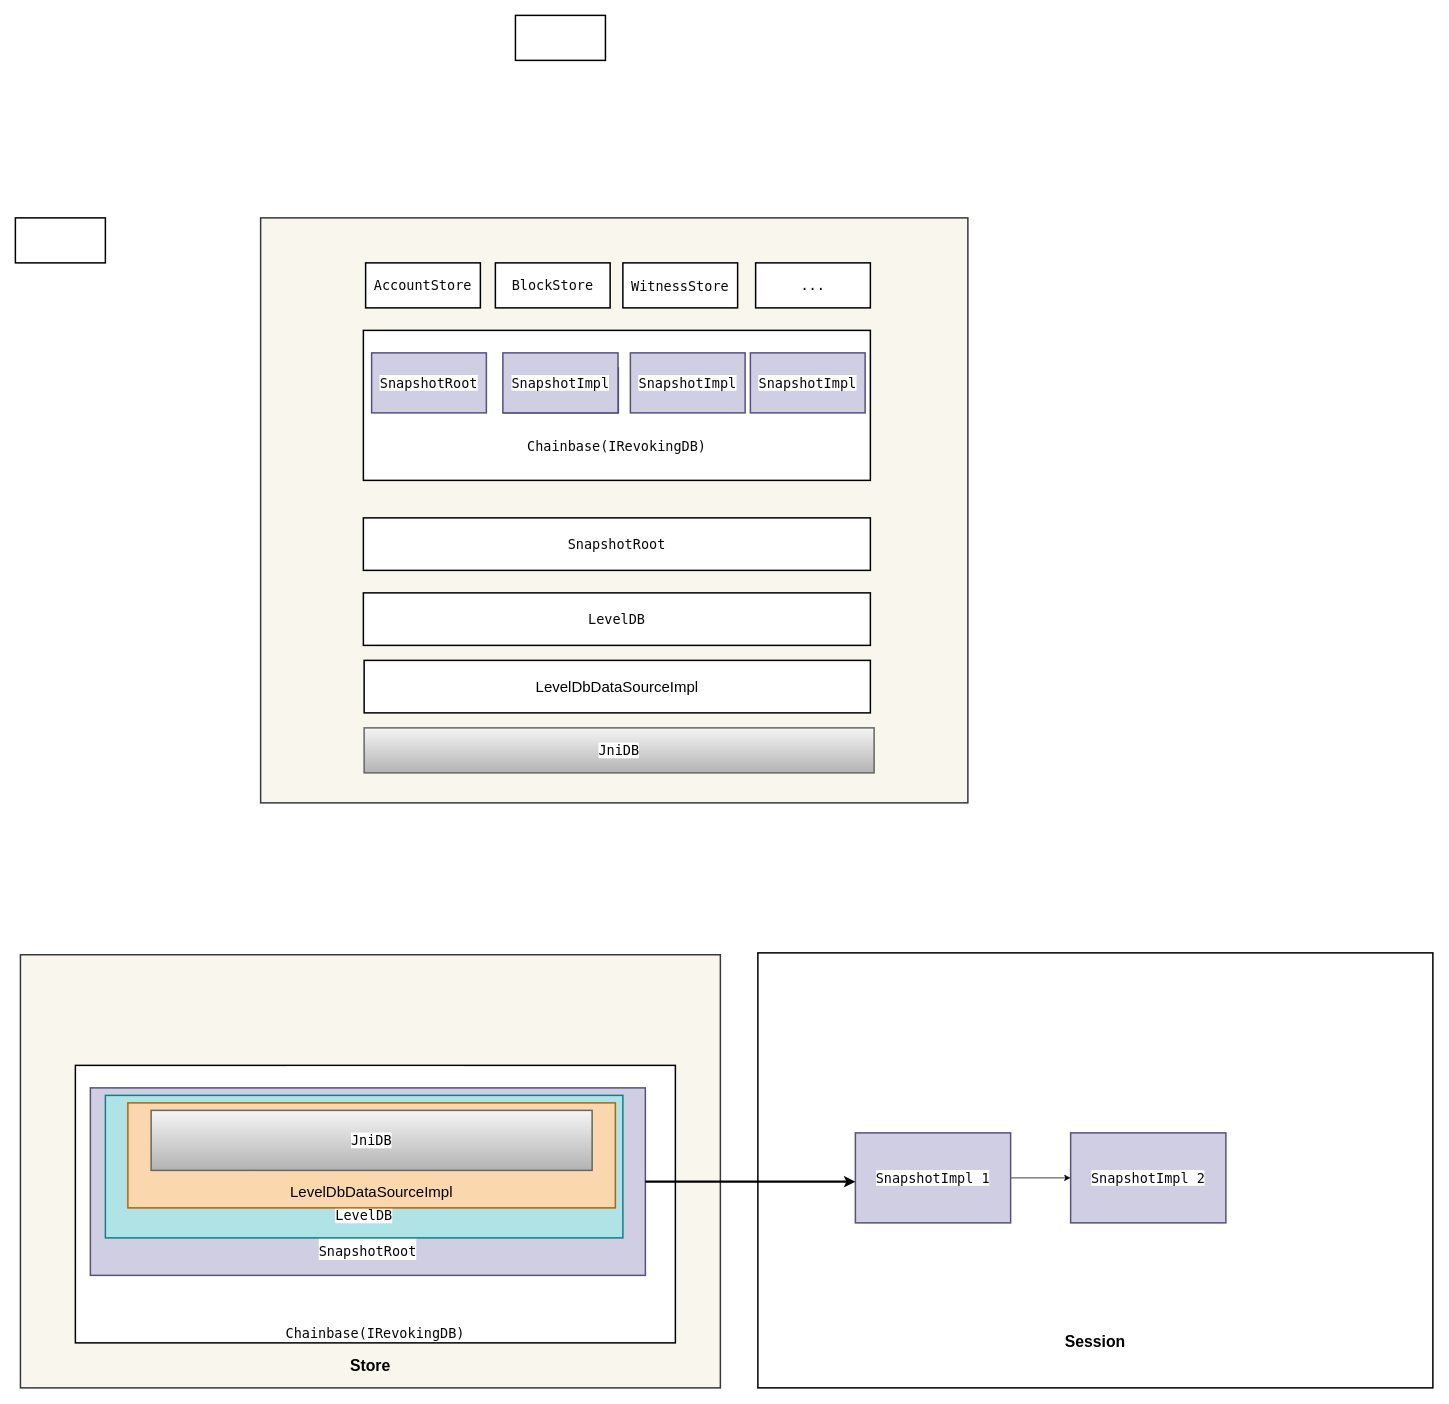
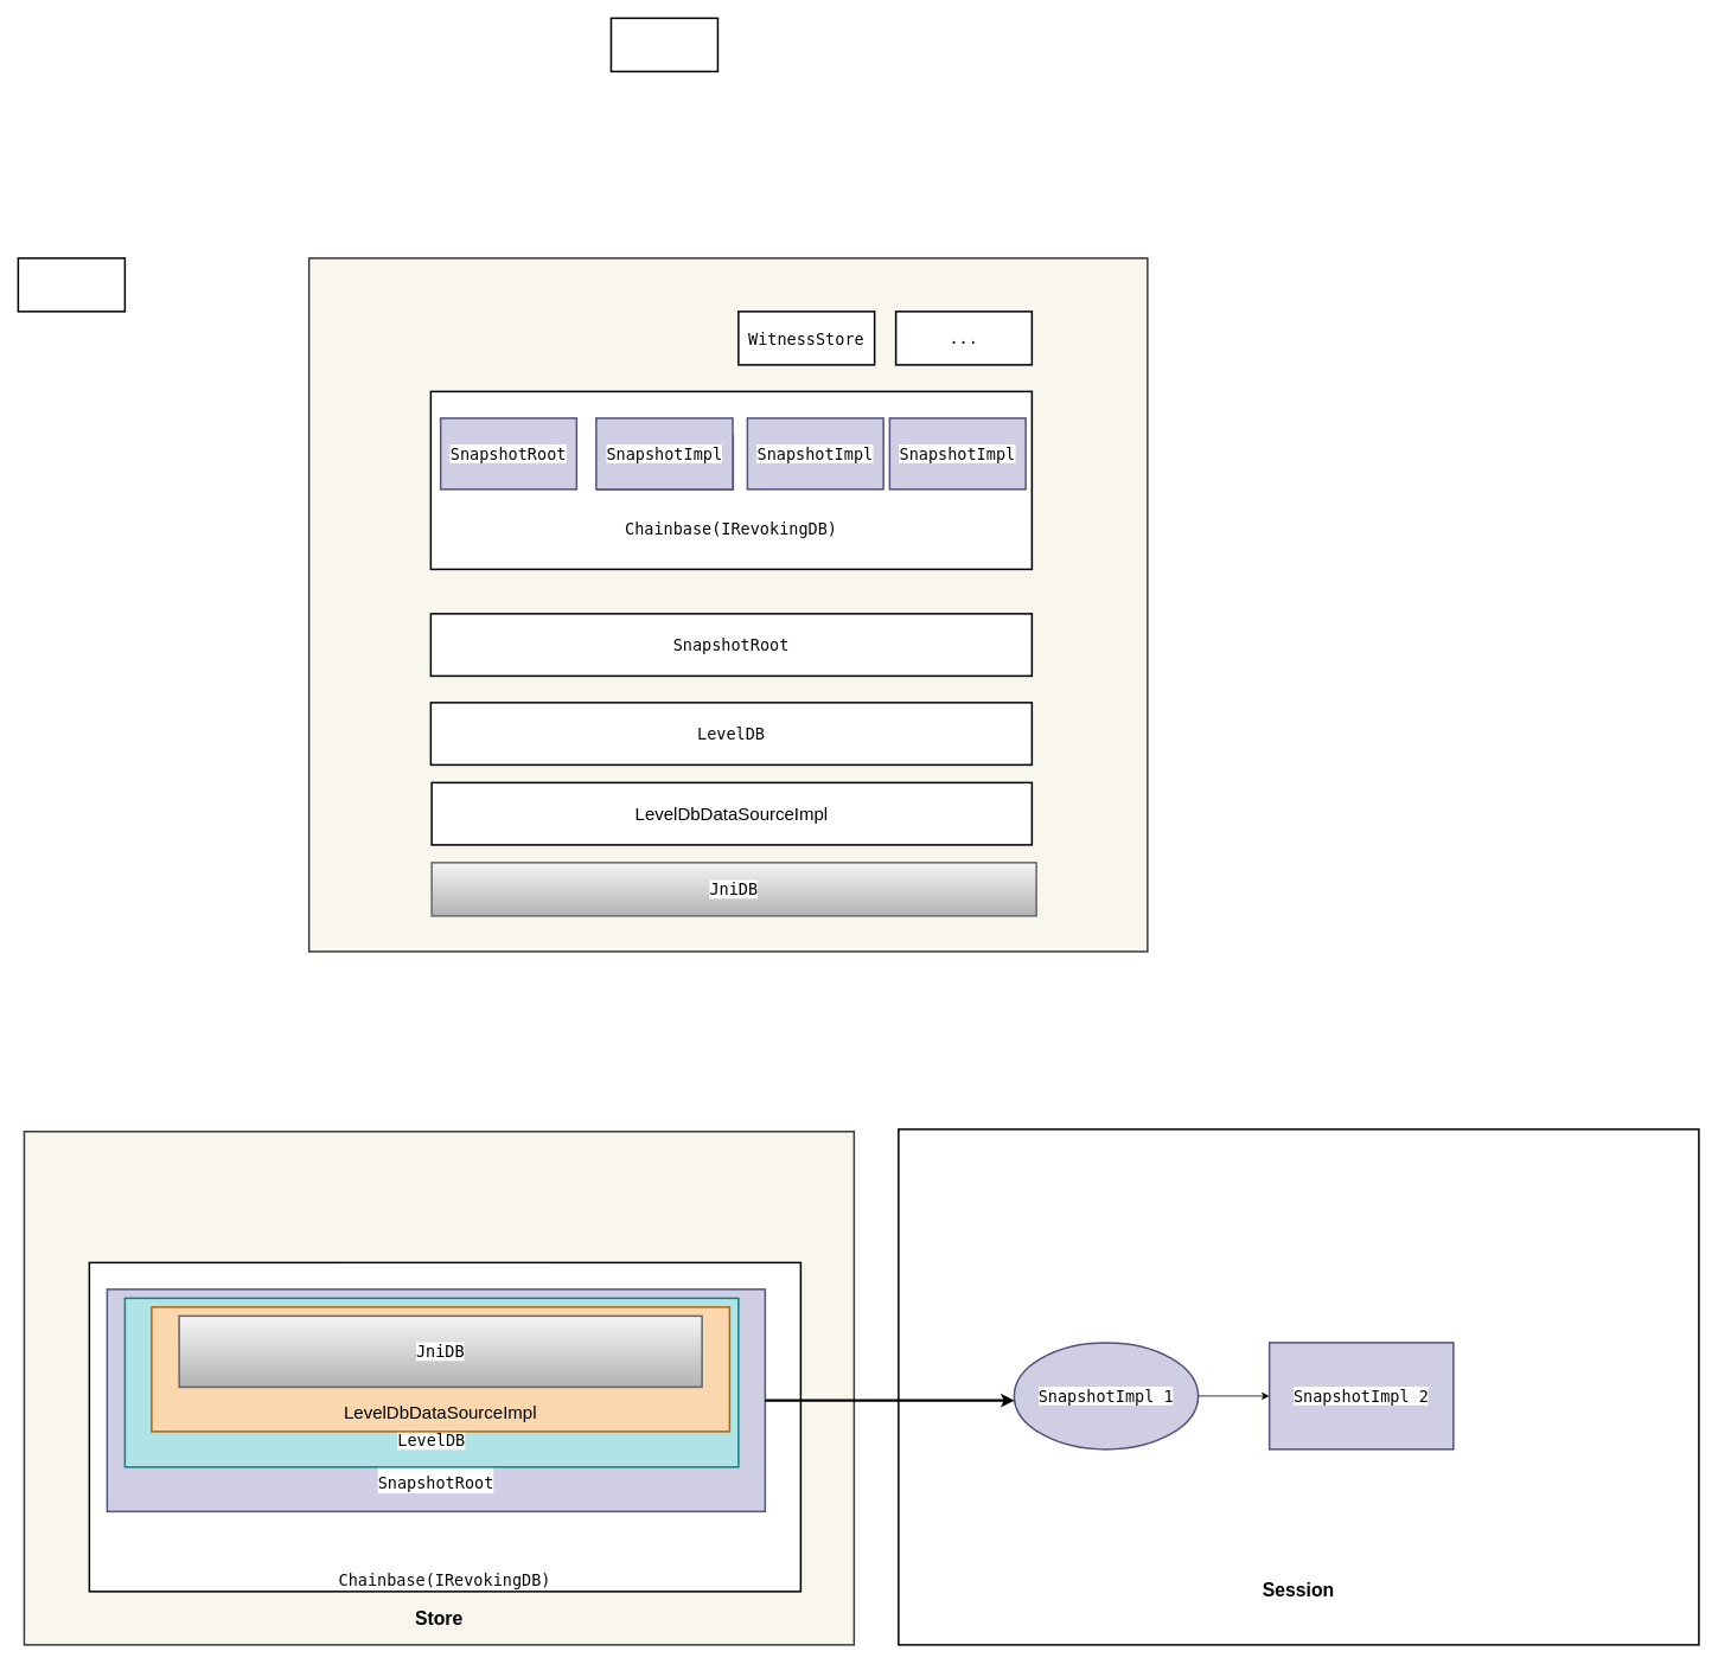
  <mxCell id="0" />
  <mxCell id="1" parent="0" />
  <mxCell id="2" value="" style="rounded=0;whiteSpace=wrap;html=1;strokeWidth=2;fillColor=#f9f7ed;strokeColor=#36393d;" vertex="1" parent="1"><mxGeometry x="347" y="290" width="943" height="780" as="geometry" /></mxCell>
  <mxCell id="3" value="&lt;pre style=&quot;background-color:#ffffff;color:#080808;font-family:'Menlo',monospace;font-size:13.5pt;&quot;&gt;&lt;span style=&quot;color:#000000;&quot;&gt;JniDB&lt;/span&gt;&lt;/pre&gt;" style="rounded=0;whiteSpace=wrap;html=1;strokeWidth=2;fillColor=#f5f5f5;gradientColor=#b3b3b3;strokeColor=#666666;" vertex="1" parent="1"><mxGeometry x="485" y="970" width="680" height="60" as="geometry" /></mxCell>
  <mxCell id="4" value="LevelDbDataSourceImpl" style="rounded=0;whiteSpace=wrap;html=1;fontSize=20;strokeWidth=2;" vertex="1" parent="1"><mxGeometry x="485" y="880" width="675" height="70" as="geometry" /></mxCell>
  <mxCell id="5" value="&lt;pre style=&quot;background-color:#ffffff;color:#080808;font-family:'Menlo',monospace;font-size:13.5pt;&quot;&gt;LevelDB&lt;/pre&gt;" style="rounded=0;whiteSpace=wrap;html=1;fontSize=20;strokeWidth=2;" vertex="1" parent="1"><mxGeometry x="484" y="790" width="676" height="70" as="geometry" /></mxCell>
  <mxCell id="6" value="&lt;pre style=&quot;background-color:#ffffff;color:#080808;font-family:'Menlo',monospace;font-size:13.5pt;&quot;&gt;SnapshotRoot&lt;/pre&gt;" style="rounded=0;whiteSpace=wrap;html=1;fontSize=20;strokeWidth=2;" vertex="1" parent="1"><mxGeometry x="484" y="690" width="676" height="70" as="geometry" /></mxCell>
  <mxCell id="7" value="&lt;pre style=&quot;background-color:#ffffff;color:#080808;font-family:'Menlo',monospace;font-size:13.5pt;&quot;&gt;&lt;pre style=&quot;font-family: Menlo, monospace; font-size: 13.5pt;&quot;&gt;&lt;br/&gt;&lt;br/&gt;&lt;br/&gt;&lt;br/&gt;&lt;br/&gt;Chainbase(IRevokingDB)&lt;/pre&gt;&lt;/pre&gt;" style="rounded=0;whiteSpace=wrap;html=1;fontSize=20;strokeWidth=2;" vertex="1" parent="1"><mxGeometry x="484" y="440" width="676" height="200" as="geometry" /></mxCell>
- <mxCell id="8" value="&lt;pre style=&quot;background-color:#ffffff;color:#080808;font-family:'Menlo',monospace;font-size:13.5pt;&quot;&gt;&lt;pre style=&quot;font-family: Menlo, monospace; font-size: 13.5pt;&quot;&gt;AccountStore&lt;/pre&gt;&lt;/pre&gt;" style="rounded=0;whiteSpace=wrap;html=1;fontSize=20;strokeWidth=2;" vertex="1" parent="1"><mxGeometry x="487" y="350" width="153" height="60" as="geometry" /></mxCell>
- <mxCell id="9" value="&lt;pre style=&quot;background-color:#ffffff;color:#080808;font-family:'Menlo',monospace;font-size:13.5pt;&quot;&gt;&lt;pre style=&quot;font-family: Menlo, monospace; font-size: 13.5pt;&quot;&gt;BlockStore&lt;/pre&gt;&lt;/pre&gt;" style="rounded=0;whiteSpace=wrap;html=1;fontSize=20;strokeWidth=2;" vertex="1" parent="1"><mxGeometry x="660" y="350" width="153" height="60" as="geometry" /></mxCell>
  <mxCell id="10" value="&lt;pre style=&quot;background-color: rgb(255, 255, 255);&quot;&gt;&lt;pre style=&quot;&quot;&gt;&lt;font face=&quot;Menlo, monospace&quot; color=&quot;#080808&quot;&gt;&lt;span style=&quot;font-size: 18px;&quot;&gt;WitnessStore&lt;/span&gt;&lt;span style=&quot;font-size: 13.5pt;&quot;&gt;&lt;br&gt;&lt;/span&gt;&lt;/font&gt;&lt;/pre&gt;&lt;/pre&gt;" style="rounded=0;whiteSpace=wrap;html=1;fontSize=20;strokeWidth=2;" vertex="1" parent="1"><mxGeometry x="830" y="350" width="153" height="60" as="geometry" /></mxCell>
  <mxCell id="11" value="&lt;pre style=&quot;background-color:#ffffff;color:#080808;font-family:'Menlo',monospace;font-size:13.5pt;&quot;&gt;&lt;pre style=&quot;font-family: Menlo, monospace; font-size: 13.5pt;&quot;&gt;...&lt;/pre&gt;&lt;/pre&gt;" style="rounded=0;whiteSpace=wrap;html=1;fontSize=20;strokeWidth=2;" vertex="1" parent="1"><mxGeometry x="1007" y="350" width="153" height="60" as="geometry" /></mxCell>
  <mxCell id="12" value="&lt;pre style=&quot;background-color:#ffffff;color:#080808;font-family:'Menlo',monospace;font-size:13.5pt;&quot;&gt;&lt;pre style=&quot;font-family: Menlo, monospace; font-size: 13.5pt;&quot;&gt;SnapshotRoot&lt;/pre&gt;&lt;/pre&gt;" style="rounded=0;whiteSpace=wrap;html=1;fontSize=20;strokeWidth=2;fillColor=#d0cee2;strokeColor=#56517e;" vertex="1" parent="1"><mxGeometry x="495" y="470" width="153" height="80" as="geometry" /></mxCell>
  <mxCell id="13" value="&lt;pre style=&quot;background-color:#ffffff;color:#080808;font-family:'Menlo',monospace;font-size:13.5pt;&quot;&gt;&lt;pre style=&quot;font-family: Menlo, monospace; font-size: 13.5pt;&quot;&gt;SnapshotImpl&lt;/pre&gt;&lt;/pre&gt;" style="rounded=0;whiteSpace=wrap;html=1;fontSize=20;strokeWidth=2;fillColor=#d0cee2;strokeColor=#56517e;" vertex="1" parent="1"><mxGeometry x="671" y="490" width="153" height="60" as="geometry" /></mxCell>
  <mxCell id="14" value="&lt;pre style=&quot;background-color:#ffffff;color:#080808;font-family:'Menlo',monospace;font-size:13.5pt;&quot;&gt;&lt;pre style=&quot;font-family: Menlo, monospace; font-size: 13.5pt;&quot;&gt;SnapshotImpl&lt;/pre&gt;&lt;/pre&gt;" style="rounded=0;whiteSpace=wrap;html=1;fontSize=20;strokeWidth=2;fillColor=#d0cee2;strokeColor=#56517e;" vertex="1" parent="1"><mxGeometry x="840" y="470" width="153" height="80" as="geometry" /></mxCell>
  <mxCell id="15" value="&lt;pre style=&quot;background-color:#ffffff;color:#080808;font-family:'Menlo',monospace;font-size:13.5pt;&quot;&gt;&lt;pre style=&quot;font-family: Menlo, monospace; font-size: 13.5pt;&quot;&gt;SnapshotImpl&lt;/pre&gt;&lt;/pre&gt;" style="rounded=0;whiteSpace=wrap;html=1;fontSize=20;strokeWidth=2;fillColor=#d0cee2;strokeColor=#56517e;" vertex="1" parent="1"><mxGeometry x="1000" y="470" width="153" height="80" as="geometry" /></mxCell>
  <mxCell id="16" value="&lt;pre style=&quot;background-color:#ffffff;color:#080808;font-family:'Menlo',monospace;font-size:13.5pt;&quot;&gt;&lt;pre style=&quot;font-family: Menlo, monospace; font-size: 13.5pt;&quot;&gt;SnapshotImpl&lt;/pre&gt;&lt;/pre&gt;" style="rounded=0;whiteSpace=wrap;html=1;fontSize=20;strokeWidth=2;fillColor=#d0cee2;strokeColor=#56517e;" vertex="1" parent="1"><mxGeometry x="670" y="470" width="153.5" height="80" as="geometry" /></mxCell>
  <mxCell id="17" value="" style="rounded=0;whiteSpace=wrap;html=1;fontSize=20;strokeWidth=2;" vertex="1" parent="1"><mxGeometry x="686.75" y="20" width="120" height="60" as="geometry" /></mxCell>
  <mxCell id="18" value="" style="rounded=0;whiteSpace=wrap;html=1;fontSize=20;strokeWidth=2;" vertex="1" parent="1"><mxGeometry x="20" y="290" width="120" height="60" as="geometry" /></mxCell>
  <mxCell id="19" value="&lt;br&gt;&lt;br&gt;&lt;br&gt;&lt;br&gt;&lt;br&gt;&lt;br&gt;&lt;br&gt;&lt;br&gt;&lt;br&gt;&lt;br&gt;&lt;br&gt;&lt;br&gt;&lt;br&gt;&lt;br&gt;&lt;br&gt;&lt;br&gt;&lt;br&gt;&lt;br&gt;&lt;br&gt;&lt;br&gt;&lt;br&gt;&lt;br&gt;&lt;br&gt;&lt;br&gt;&lt;br&gt;&lt;br&gt;&lt;br&gt;&lt;br&gt;&lt;br&gt;&lt;br&gt;&lt;br&gt;&lt;br&gt;&lt;br&gt;&lt;br&gt;&lt;br&gt;&lt;br&gt;&lt;b&gt;&lt;font style=&quot;font-size: 21px;&quot;&gt;Store&lt;/font&gt;&lt;/b&gt;" style="rounded=0;whiteSpace=wrap;html=1;strokeWidth=2;fillColor=#f9f7ed;strokeColor=#36393d;" vertex="1" parent="1"><mxGeometry x="26.75" y="1272.5" width="933.25" height="577.5" as="geometry" /></mxCell>
  <mxCell id="20" value="&lt;pre style=&quot;background-color:#ffffff;color:#080808;font-family:'Menlo',monospace;font-size:13.5pt;&quot;&gt;&lt;pre style=&quot;font-family: Menlo, monospace; font-size: 13.5pt;&quot;&gt;&lt;br/&gt;&lt;br/&gt;&lt;br/&gt;&lt;br/&gt;&lt;br&gt;&lt;br&gt;&lt;br&gt;&lt;br&gt;&lt;br&gt;&lt;br&gt;&lt;br&gt;&lt;br&gt;&lt;br&gt;&lt;br&gt;&lt;br&gt;&lt;br&gt;Chainbase(IRevokingDB)&lt;/pre&gt;&lt;/pre&gt;" style="rounded=0;whiteSpace=wrap;html=1;fontSize=20;strokeWidth=2;" vertex="1" parent="1"><mxGeometry x="100" y="1420" width="800" height="370" as="geometry" /></mxCell>
  <mxCell id="21" value="&lt;pre style=&quot;background-color:#ffffff;color:#080808;font-family:'Menlo',monospace;font-size:13.5pt;&quot;&gt;&lt;pre style=&quot;font-family: Menlo, monospace; font-size: 13.5pt;&quot;&gt;&lt;br&gt;&lt;/pre&gt;&lt;pre style=&quot;font-family: Menlo, monospace; font-size: 13.5pt;&quot;&gt;&lt;br&gt;&lt;/pre&gt;&lt;pre style=&quot;font-family: Menlo, monospace; font-size: 13.5pt;&quot;&gt;&lt;br/&gt;&lt;br/&gt;&lt;br/&gt;&lt;br/&gt;&lt;br/&gt;SnapshotRoot&lt;/pre&gt;&lt;/pre&gt;" style="rounded=0;whiteSpace=wrap;html=1;fontSize=20;strokeWidth=2;fillColor=#d0cee2;strokeColor=#56517e;" vertex="1" parent="1"><mxGeometry x="120" y="1450" width="740" height="250" as="geometry" /></mxCell>
  <mxCell id="22" value="&lt;pre style=&quot;background-color:#ffffff;color:#080808;font-family:'Menlo',monospace;font-size:13.5pt;&quot;&gt;&lt;br/&gt;&lt;br&gt;&lt;br&gt;&lt;br&gt;&lt;br&gt;&lt;br&gt;LevelDB&lt;/pre&gt;" style="rounded=0;whiteSpace=wrap;html=1;fontSize=20;strokeWidth=2;fillColor=#b0e3e6;strokeColor=#0e8088;" vertex="1" parent="1"><mxGeometry x="140" y="1460" width="690" height="190" as="geometry" /></mxCell>
  <mxCell id="23" value="&lt;br&gt;&lt;br&gt;&lt;br&gt;&lt;br&gt;LevelDbDataSourceImpl" style="rounded=0;whiteSpace=wrap;html=1;fontSize=20;strokeWidth=2;fillColor=#fad7ac;strokeColor=#b46504;" vertex="1" parent="1"><mxGeometry x="170" y="1470" width="650" height="140" as="geometry" /></mxCell>
  <mxCell id="24" value="&lt;pre style=&quot;background-color:#ffffff;color:#080808;font-family:'Menlo',monospace;font-size:13.5pt;&quot;&gt;&lt;span style=&quot;color:#000000;&quot;&gt;JniDB&lt;/span&gt;&lt;/pre&gt;" style="rounded=0;whiteSpace=wrap;html=1;strokeWidth=2;fillColor=#f5f5f5;gradientColor=#b3b3b3;strokeColor=#666666;" vertex="1" parent="1"><mxGeometry x="201" y="1480" width="588" height="80" as="geometry" /></mxCell>
  <mxCell id="25" value="" style="edgeStyle=orthogonalEdgeStyle;rounded=0;orthogonalLoop=1;jettySize=auto;html=1;fontSize=20;" edge="1" parent="1" source="28" target="29"><mxGeometry relative="1" as="geometry" /></mxCell>
  <mxCell id="26" value="&lt;br&gt;&lt;br&gt;&lt;br&gt;&lt;br&gt;&lt;br&gt;&lt;br&gt;&lt;br&gt;&lt;br&gt;&lt;br&gt;&lt;br&gt;&lt;br&gt;&lt;br&gt;&lt;br&gt;&lt;br&gt;&lt;br&gt;&lt;br&gt;&lt;br&gt;&lt;br&gt;&lt;br&gt;&lt;b&gt;&lt;font style=&quot;font-size: 21px;&quot;&gt;Session&lt;/font&gt;&lt;/b&gt;" style="rounded=0;whiteSpace=wrap;html=1;fontSize=20;strokeWidth=2;" vertex="1" parent="1"><mxGeometry x="1010" y="1270" width="900" height="580" as="geometry" /></mxCell>
  <mxCell id="27" style="edgeStyle=orthogonalEdgeStyle;rounded=0;orthogonalLoop=1;jettySize=auto;html=1;exitX=1;exitY=0.5;exitDx=0;exitDy=0;entryX=0;entryY=0.5;entryDx=0;entryDy=0;fontSize=20;" edge="1" parent="1" source="28" target="29"><mxGeometry relative="1" as="geometry" /></mxCell>
- <mxCell id="28" value="&lt;pre style=&quot;background-color:#ffffff;color:#080808;font-family:'Menlo',monospace;font-size:13.5pt;&quot;&gt;&lt;pre style=&quot;font-family: Menlo, monospace; font-size: 13.5pt;&quot;&gt;SnapshotImpl 1&lt;/pre&gt;&lt;/pre&gt;" style="rounded=0;whiteSpace=wrap;html=1;fontSize=20;strokeWidth=2;fillColor=#d0cee2;strokeColor=#56517e;" vertex="1" parent="1"><mxGeometry x="1140" y="1510" width="207" height="120" as="geometry" /></mxCell>
+ <mxCell id="28" value="&lt;pre style=&quot;background-color:#ffffff;color:#080808;font-family:'Menlo',monospace;font-size:13.5pt;&quot;&gt;&lt;pre style=&quot;font-family: Menlo, monospace; font-size: 13.5pt;&quot;&gt;SnapshotImpl 1&lt;/pre&gt;&lt;/pre&gt;" style="ellipse;whiteSpace=wrap;html=1;fontSize=20;strokeWidth=2;fillColor=#d0cee2;strokeColor=#56517e;" vertex="1" parent="1"><mxGeometry x="1140" y="1510" width="207" height="120" as="geometry" /></mxCell>
  <mxCell id="29" value="&lt;pre style=&quot;background-color:#ffffff;color:#080808;font-family:'Menlo',monospace;font-size:13.5pt;&quot;&gt;&lt;pre style=&quot;font-family: Menlo, monospace; font-size: 13.5pt;&quot;&gt;SnapshotImpl 2&lt;/pre&gt;&lt;/pre&gt;" style="rounded=0;whiteSpace=wrap;html=1;fontSize=20;strokeWidth=2;fillColor=#d0cee2;strokeColor=#56517e;" vertex="1" parent="1"><mxGeometry x="1427" y="1510" width="207" height="120" as="geometry" /></mxCell>
  <mxCell id="30" style="edgeStyle=orthogonalEdgeStyle;rounded=0;orthogonalLoop=1;jettySize=auto;html=1;exitX=1;exitY=0.5;exitDx=0;exitDy=0;fontSize=20;strokeWidth=3;" edge="1" parent="1" source="21" target="28"><mxGeometry relative="1" as="geometry"><Array as="points"><mxPoint x="1130" y="1575" /><mxPoint x="1130" y="1575" /></Array></mxGeometry></mxCell>
